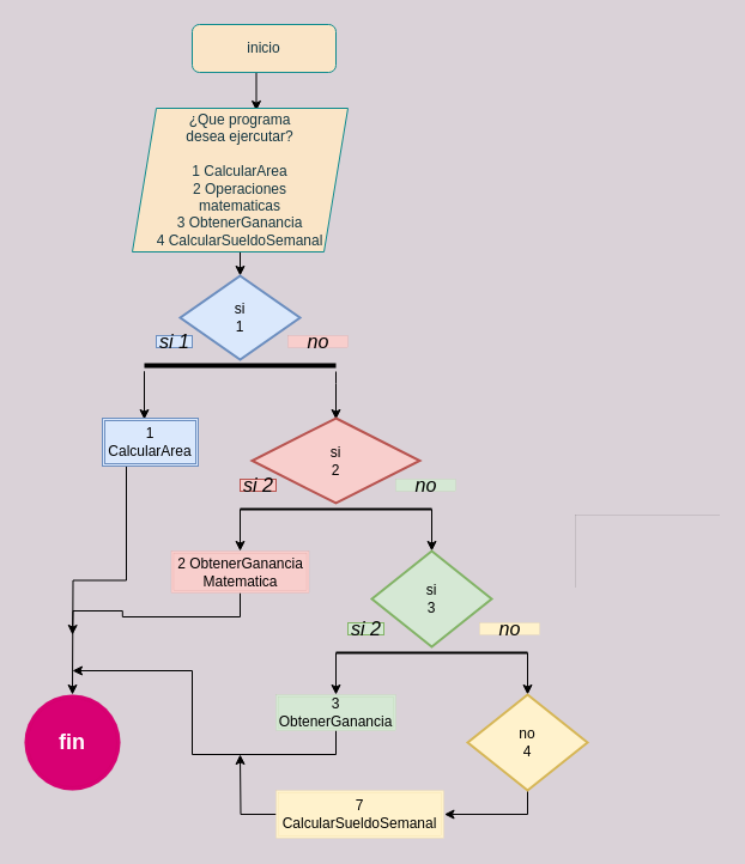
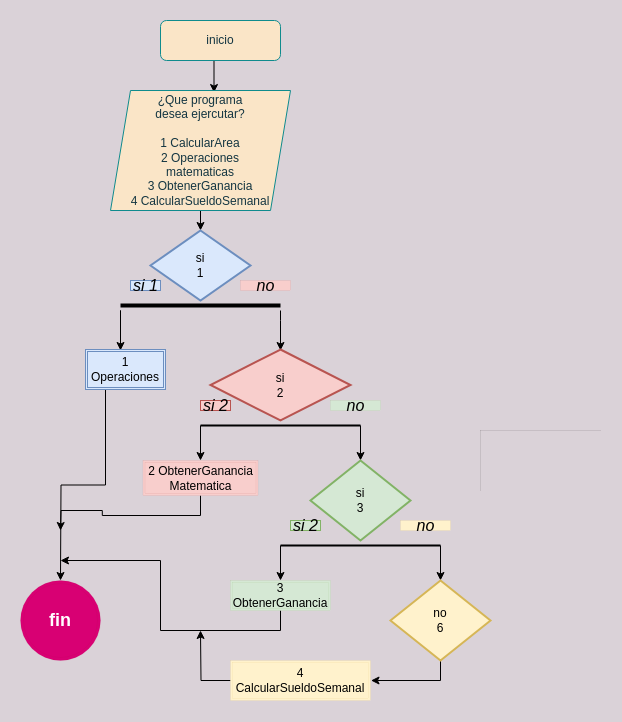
  <mxCell id="0" />
  <mxCell id="1" parent="0" />
  <mxCell id="2" style="edgeStyle=orthogonalEdgeStyle;rounded=0;orthogonalLoop=1;jettySize=auto;html=1;exitX=0.5;exitY=1;exitDx=0;exitDy=0;entryX=0.575;entryY=0.017;entryDx=0;entryDy=0;entryPerimeter=0;" edge="1" parent="1" source="3" target="5"><mxGeometry relative="1" as="geometry" /></mxCell>
  <mxCell id="3" value="inicio" style="whiteSpace=wrap;html=1;fillColor=#FAE5C7;strokeColor=#0F8B8D;fontColor=#143642;rounded=1;" vertex="1" parent="1"><mxGeometry x="160" y="20" width="120" height="40" as="geometry" /></mxCell>
  <mxCell id="4" style="edgeStyle=orthogonalEdgeStyle;rounded=0;orthogonalLoop=1;jettySize=auto;html=1;" edge="1" parent="1" source="5"><mxGeometry relative="1" as="geometry"><mxPoint x="200" y="230" as="targetPoint" /></mxGeometry></mxCell>
  <mxCell id="5" value="¿Que programa&lt;br&gt;desea ejercutar?&lt;br&gt;&lt;br&gt;1 CalcularArea&lt;br&gt;2 Operaciones&lt;br&gt;matematicas&lt;br&gt;3 ObtenerGanancia&lt;br&gt;4 CalcularSueldoSemanal" style="shape=parallelogram;perimeter=parallelogramPerimeter;whiteSpace=wrap;html=1;fixedSize=1;fillColor=#FAE5C7;strokeColor=#0F8B8D;fontColor=#143642;" vertex="1" parent="1"><mxGeometry x="110" y="90" width="180" height="120" as="geometry" /></mxCell>
  <mxCell id="6" value="si&lt;br&gt;1" style="strokeWidth=2;html=1;shape=mxgraph.flowchart.decision;whiteSpace=wrap;fillColor=#dae8fc;strokeColor=#6c8ebf;" vertex="1" parent="1"><mxGeometry x="150" y="230" width="100" height="70" as="geometry" /></mxCell>
  <mxCell id="7" style="edgeStyle=orthogonalEdgeStyle;rounded=0;orthogonalLoop=1;jettySize=auto;html=1;exitX=0.5;exitY=1;exitDx=0;exitDy=0;exitPerimeter=0;" edge="1" parent="1" source="6" target="6"><mxGeometry relative="1" as="geometry" /></mxCell>
  <mxCell id="8" value="" style="line;strokeWidth=4;html=1;perimeter=backbonePerimeter;points=[];outlineConnect=0;" vertex="1" parent="1"><mxGeometry x="120" y="300" width="160" height="10" as="geometry" /></mxCell>
  <mxCell id="9" value="" style="edgeStyle=orthogonalEdgeStyle;rounded=0;orthogonalLoop=1;jettySize=auto;html=1;" edge="1" parent="1"><mxGeometry relative="1" as="geometry"><mxPoint x="120" y="330" as="sourcePoint" /><mxPoint x="120" y="350" as="targetPoint" /><Array as="points"><mxPoint x="120" y="310" /><mxPoint x="120" y="310" /></Array></mxGeometry></mxCell>
  <mxCell id="10" value="" style="edgeStyle=orthogonalEdgeStyle;rounded=0;orthogonalLoop=1;jettySize=auto;html=1;" edge="1" parent="1"><mxGeometry relative="1" as="geometry"><mxPoint x="280" y="310" as="sourcePoint" /><mxPoint x="280" y="350" as="targetPoint" /><Array as="points"><mxPoint x="280" y="320" /><mxPoint x="280" y="320" /></Array></mxGeometry></mxCell>
  <mxCell id="11" style="edgeStyle=orthogonalEdgeStyle;rounded=0;orthogonalLoop=1;jettySize=auto;html=1;exitX=0.25;exitY=1;exitDx=0;exitDy=0;" edge="1" parent="1" source="12"><mxGeometry relative="1" as="geometry"><mxPoint x="60" y="580" as="targetPoint" /></mxGeometry></mxCell>
- <mxCell id="12" value="1 CalcularArea" style="shape=ext;double=1;rounded=0;whiteSpace=wrap;html=1;fillColor=#dae8fc;strokeColor=#6c8ebf;" vertex="1" parent="1"><mxGeometry x="85" y="349" width="80" height="40" as="geometry" /></mxCell>
+ <mxCell id="12" value="1 Operaciones" style="shape=ext;double=1;rounded=0;whiteSpace=wrap;html=1;fillColor=#dae8fc;strokeColor=#6c8ebf;" vertex="1" parent="1"><mxGeometry x="85" y="349" width="80" height="40" as="geometry" /></mxCell>
  <mxCell id="13" value="si&lt;br&gt;2" style="strokeWidth=2;html=1;shape=mxgraph.flowchart.decision;whiteSpace=wrap;fillColor=#f8cecc;strokeColor=#b85450;" vertex="1" parent="1"><mxGeometry x="210" y="349" width="140" height="71" as="geometry" /></mxCell>
  <mxCell id="14" style="edgeStyle=orthogonalEdgeStyle;rounded=0;orthogonalLoop=1;jettySize=auto;html=1;exitX=0;exitY=0.5;exitDx=0;exitDy=0;exitPerimeter=0;" edge="1" parent="1" source="16"><mxGeometry relative="1" as="geometry"><mxPoint x="200" y="460" as="targetPoint" /></mxGeometry></mxCell>
  <mxCell id="15" style="edgeStyle=orthogonalEdgeStyle;rounded=0;orthogonalLoop=1;jettySize=auto;html=1;exitX=1;exitY=0.5;exitDx=0;exitDy=0;exitPerimeter=0;" edge="1" parent="1" source="16"><mxGeometry relative="1" as="geometry"><mxPoint x="360" y="460" as="targetPoint" /></mxGeometry></mxCell>
  <mxCell id="16" value="" style="line;strokeWidth=2;html=1;" vertex="1" parent="1"><mxGeometry x="200" y="420" width="160" height="10" as="geometry" /></mxCell>
  <mxCell id="17" value="&lt;h6&gt;&lt;span style=&quot;font-weight: 400;&quot;&gt;&lt;i&gt;si 2&lt;/i&gt;&lt;/span&gt;&lt;/h6&gt;" style="text;strokeColor=#b85450;fillColor=#f8cecc;html=1;fontSize=24;fontStyle=1;verticalAlign=middle;align=center;" vertex="1" parent="1"><mxGeometry x="200" y="400" width="30" height="10" as="geometry" /></mxCell>
  <mxCell id="18" value="&lt;h6&gt;&lt;span style=&quot;font-weight: 400;&quot;&gt;&lt;i&gt;si 1&lt;/i&gt;&lt;/span&gt;&lt;/h6&gt;" style="text;strokeColor=#6c8ebf;fillColor=#dae8fc;html=1;fontSize=24;fontStyle=1;verticalAlign=middle;align=center;" vertex="1" parent="1"><mxGeometry x="130" y="280" width="30" height="10" as="geometry" /></mxCell>
  <mxCell id="19" value="&lt;h6&gt;&lt;span style=&quot;font-weight: normal;&quot;&gt;&lt;i&gt;no&lt;/i&gt;&lt;/span&gt;&lt;/h6&gt;" style="text;strokeColor=#b85450;fillColor=#f8cecc;html=1;fontSize=24;fontStyle=1;verticalAlign=middle;align=center;dashed=1;dashPattern=1 4;strokeWidth=0;shadow=0;glass=0;sketch=0;rounded=0;" vertex="1" parent="1"><mxGeometry x="240" y="280" width="50" height="10" as="geometry" /></mxCell>
  <mxCell id="20" value="&lt;h6&gt;&lt;span style=&quot;font-weight: normal;&quot;&gt;&lt;i&gt;no&lt;/i&gt;&lt;/span&gt;&lt;/h6&gt;" style="text;strokeColor=#82b366;fillColor=#d5e8d4;html=1;fontSize=24;fontStyle=1;verticalAlign=middle;align=center;dashed=1;dashPattern=1 4;strokeWidth=0;shadow=0;glass=0;sketch=0;rounded=0;" vertex="1" parent="1"><mxGeometry x="330" y="400" width="50" height="10" as="geometry" /></mxCell>
  <mxCell id="21" style="edgeStyle=orthogonalEdgeStyle;rounded=0;orthogonalLoop=1;jettySize=auto;html=1;exitX=0.5;exitY=1;exitDx=0;exitDy=0;" edge="1" parent="1" source="22"><mxGeometry relative="1" as="geometry"><mxPoint x="60" y="530" as="targetPoint" /></mxGeometry></mxCell>
  <mxCell id="22" value="2 ObtenerGanancia&lt;br&gt;Matematica" style="shape=ext;double=1;rounded=0;whiteSpace=wrap;html=1;shadow=0;glass=0;dashed=1;dashPattern=1 4;sketch=0;strokeWidth=0;fillColor=#f8cecc;strokeColor=#b85450;" vertex="1" parent="1"><mxGeometry x="142.5" y="460" width="115" height="35" as="geometry" /></mxCell>
  <mxCell id="23" value="si&lt;br&gt;3" style="strokeWidth=2;html=1;shape=mxgraph.flowchart.decision;whiteSpace=wrap;rounded=0;shadow=0;glass=0;sketch=0;fillColor=#d5e8d4;strokeColor=#82b366;" vertex="1" parent="1"><mxGeometry x="310" y="460" width="100" height="80" as="geometry" /></mxCell>
  <mxCell id="24" style="edgeStyle=orthogonalEdgeStyle;rounded=0;orthogonalLoop=1;jettySize=auto;html=1;exitX=0;exitY=0.5;exitDx=0;exitDy=0;exitPerimeter=0;" edge="1" parent="1" source="26"><mxGeometry relative="1" as="geometry"><mxPoint x="280" y="580" as="targetPoint" /></mxGeometry></mxCell>
  <mxCell id="25" style="edgeStyle=orthogonalEdgeStyle;rounded=0;orthogonalLoop=1;jettySize=auto;html=1;exitX=1;exitY=0.5;exitDx=0;exitDy=0;exitPerimeter=0;" edge="1" parent="1" source="26"><mxGeometry relative="1" as="geometry"><mxPoint x="440" y="580" as="targetPoint" /></mxGeometry></mxCell>
  <mxCell id="26" value="" style="line;strokeWidth=2;html=1;rounded=0;shadow=0;glass=0;sketch=0;" vertex="1" parent="1"><mxGeometry x="280" y="540" width="160" height="10" as="geometry" /></mxCell>
  <mxCell id="27" style="edgeStyle=orthogonalEdgeStyle;rounded=0;orthogonalLoop=1;jettySize=auto;html=1;exitX=0.5;exitY=1;exitDx=0;exitDy=0;exitPerimeter=0;" edge="1" parent="1" source="28"><mxGeometry relative="1" as="geometry"><mxPoint x="370" y="680" as="targetPoint" /></mxGeometry></mxCell>
- <mxCell id="28" value="no&lt;br&gt;4" style="strokeWidth=2;html=1;shape=mxgraph.flowchart.decision;whiteSpace=wrap;rounded=0;shadow=0;glass=0;sketch=0;fillColor=#fff2cc;strokeColor=#d6b656;" vertex="1" parent="1"><mxGeometry x="390" y="580" width="100" height="80" as="geometry" /></mxCell>
+ <mxCell id="28" value="no&lt;br&gt;6" style="strokeWidth=2;html=1;shape=mxgraph.flowchart.decision;whiteSpace=wrap;rounded=0;shadow=0;glass=0;sketch=0;fillColor=#fff2cc;strokeColor=#d6b656;" vertex="1" parent="1"><mxGeometry x="390" y="580" width="100" height="80" as="geometry" /></mxCell>
  <mxCell id="29" style="edgeStyle=orthogonalEdgeStyle;rounded=0;orthogonalLoop=1;jettySize=auto;html=1;exitX=0.5;exitY=1;exitDx=0;exitDy=0;" edge="1" parent="1" source="30"><mxGeometry relative="1" as="geometry"><mxPoint x="60" y="560" as="targetPoint" /><Array as="points"><mxPoint x="280" y="630" /><mxPoint x="160" y="630" /></Array></mxGeometry></mxCell>
  <mxCell id="30" value="3 ObtenerGanancia" style="shape=ext;double=1;rounded=0;whiteSpace=wrap;html=1;shadow=0;glass=0;sketch=0;strokeWidth=0;fillColor=#d5e8d4;strokeColor=#82b366;" vertex="1" parent="1"><mxGeometry x="230" y="580" width="100" height="30" as="geometry" /></mxCell>
  <mxCell id="31" value="&lt;h6&gt;&lt;span style=&quot;font-weight: 400;&quot;&gt;&lt;i&gt;si 2&lt;/i&gt;&lt;/span&gt;&lt;/h6&gt;" style="text;strokeColor=#82b366;fillColor=#d5e8d4;html=1;fontSize=24;fontStyle=1;verticalAlign=middle;align=center;" vertex="1" parent="1"><mxGeometry x="290" y="520" width="30" height="10" as="geometry" /></mxCell>
  <mxCell id="32" value="&lt;h6&gt;&lt;span style=&quot;font-weight: normal;&quot;&gt;&lt;i&gt;no&lt;/i&gt;&lt;/span&gt;&lt;/h6&gt;" style="text;strokeColor=#d6b656;fillColor=#fff2cc;html=1;fontSize=24;fontStyle=1;verticalAlign=middle;align=center;dashed=1;dashPattern=1 4;strokeWidth=0;shadow=0;glass=0;sketch=0;rounded=0;" vertex="1" parent="1"><mxGeometry x="400" y="520" width="50" height="10" as="geometry" /></mxCell>
  <mxCell id="33" style="edgeStyle=orthogonalEdgeStyle;rounded=0;orthogonalLoop=1;jettySize=auto;html=1;exitX=0;exitY=0.5;exitDx=0;exitDy=0;" edge="1" parent="1" source="34"><mxGeometry relative="1" as="geometry"><mxPoint x="200" y="630" as="targetPoint" /></mxGeometry></mxCell>
- <mxCell id="34" value="7 CalcularSueldoSemanal" style="shape=ext;double=1;rounded=0;whiteSpace=wrap;html=1;shadow=0;glass=0;sketch=0;strokeWidth=0;fillColor=#fff2cc;strokeColor=#d6b656;" vertex="1" parent="1"><mxGeometry x="230" y="660" width="140" height="40" as="geometry" /></mxCell>
+ <mxCell id="34" value="4 CalcularSueldoSemanal" style="shape=ext;double=1;rounded=0;whiteSpace=wrap;html=1;shadow=0;glass=0;sketch=0;strokeWidth=0;fillColor=#fff2cc;strokeColor=#d6b656;" vertex="1" parent="1"><mxGeometry x="230" y="660" width="140" height="40" as="geometry" /></mxCell>
  <mxCell id="35" value="&lt;h2&gt;fin&lt;/h2&gt;" style="ellipse;shape=doubleEllipse;whiteSpace=wrap;html=1;aspect=fixed;rounded=0;shadow=0;glass=0;sketch=0;strokeWidth=0;fillColor=#d80073;fontColor=#ffffff;strokeColor=#A50040;" vertex="1" parent="1"><mxGeometry x="20" y="580" width="80" height="80" as="geometry" /></mxCell>
  <mxCell id="36" value="" style="shape=partialRectangle;whiteSpace=wrap;html=1;bottom=0;right=0;fillColor=none;rounded=0;shadow=0;glass=0;sketch=0;strokeWidth=0;" vertex="1" parent="1"><mxGeometry x="480" y="430" width="120" height="60" as="geometry" /></mxCell>
